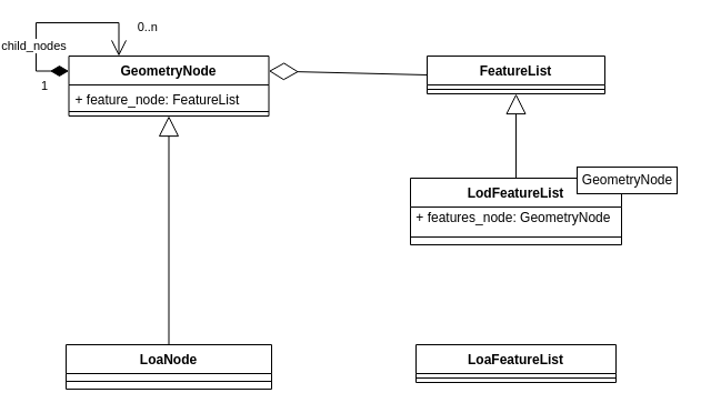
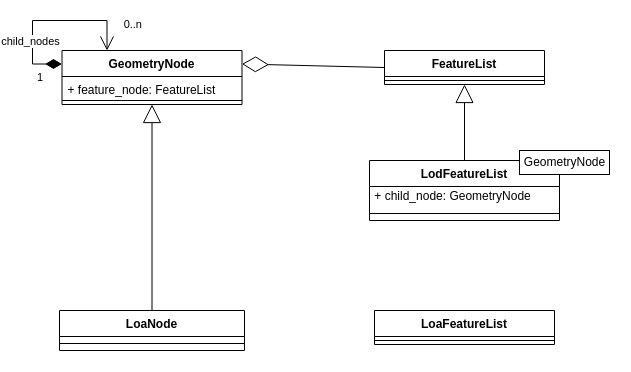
  <mxCell id="0" />
  <mxCell id="1" parent="0" />
  <mxCell id="2" value="GeometryNode" style="swimlane;fontStyle=1;align=center;verticalAlign=top;childLayout=stackLayout;horizontal=1;startSize=26;horizontalStack=0;resizeParent=1;resizeParentMax=0;resizeLast=0;collapsible=1;marginBottom=0;rounded=0;swimlaneLine=1;sketch=0;shadow=0;glass=0;noLabel=0;expand=1;" vertex="1" parent="1"><mxGeometry x="49.5" y="50" width="180" height="54" as="geometry" /></mxCell>
  <mxCell id="3" value="+ feature_node: FeatureList&#10; &#10;" style="text;strokeColor=none;fillColor=none;align=left;verticalAlign=top;spacingLeft=4;spacingRight=4;overflow=hidden;rotatable=0;points=[[0,0.5],[1,0.5]];portConstraint=eastwest;" vertex="1" parent="2"><mxGeometry y="26" width="180" height="20" as="geometry" /></mxCell>
  <mxCell id="4" value="" style="line;strokeWidth=1;fillColor=none;align=left;verticalAlign=middle;spacingTop=-1;spacingLeft=3;spacingRight=3;rotatable=0;labelPosition=right;points=[];portConstraint=eastwest;" vertex="1" parent="2"><mxGeometry y="46" width="180" height="8" as="geometry" /></mxCell>
  <mxCell id="5" value="LoaNode" style="swimlane;fontStyle=1;align=center;verticalAlign=top;childLayout=stackLayout;horizontal=1;startSize=26;horizontalStack=0;resizeParent=1;resizeParentMax=0;resizeLast=0;collapsible=1;marginBottom=0;" vertex="1" parent="1"><mxGeometry x="47" y="310" width="185" height="40" as="geometry" /></mxCell>
  <mxCell id="6" value="" style="line;strokeWidth=1;fillColor=none;align=left;verticalAlign=middle;spacingTop=-1;spacingLeft=3;spacingRight=3;rotatable=0;labelPosition=right;points=[];portConstraint=eastwest;" vertex="1" parent="5"><mxGeometry y="26" width="185" height="14" as="geometry" /></mxCell>
  <mxCell id="7" value="LoaFeatureList" style="swimlane;fontStyle=1;align=center;verticalAlign=top;childLayout=stackLayout;horizontal=1;startSize=26;horizontalStack=0;resizeParent=1;resizeParentMax=0;resizeLast=0;collapsible=1;marginBottom=0;" vertex="1" parent="1"><mxGeometry x="362" y="310" width="180" height="34" as="geometry" /></mxCell>
  <mxCell id="8" value="" style="line;strokeWidth=1;fillColor=none;align=left;verticalAlign=middle;spacingTop=-1;spacingLeft=3;spacingRight=3;rotatable=0;labelPosition=right;points=[];portConstraint=eastwest;" vertex="1" parent="7"><mxGeometry y="26" width="180" height="8" as="geometry" /></mxCell>
  <mxCell id="9" value="LodFeatureList" style="swimlane;fontStyle=1;align=center;verticalAlign=top;childLayout=stackLayout;horizontal=1;startSize=26;horizontalStack=0;resizeParent=1;resizeParentMax=0;resizeLast=0;collapsible=1;marginBottom=0;" vertex="1" parent="1"><mxGeometry x="357" y="160" width="190" height="60" as="geometry" /></mxCell>
- <mxCell id="10" value="&amp;nbsp;+ features_node: GeometryNode" style="text;html=1;align=left;verticalAlign=middle;resizable=0;points=[];autosize=1;strokeColor=none;fillColor=none;" vertex="1" parent="9"><mxGeometry y="26" width="190" height="20" as="geometry" /></mxCell>
+ <mxCell id="10" value="&amp;nbsp;+ child_node: GeometryNode" style="text;html=1;align=left;verticalAlign=middle;resizable=0;points=[];autosize=1;strokeColor=none;fillColor=none;" vertex="1" parent="9"><mxGeometry y="26" width="190" height="20" as="geometry" /></mxCell>
  <mxCell id="11" value="" style="line;strokeWidth=1;fillColor=none;align=left;verticalAlign=middle;spacingTop=-1;spacingLeft=3;spacingRight=3;rotatable=0;labelPosition=right;points=[];portConstraint=eastwest;" vertex="1" parent="9"><mxGeometry y="46" width="190" height="14" as="geometry" /></mxCell>
  <mxCell id="12" value="" style="endArrow=block;endSize=16;endFill=0;html=1;rounded=0;labelBorderColor=none;strokeWidth=1;exitX=0.5;exitY=0;exitDx=0;exitDy=0;entryX=0.5;entryY=1;entryDx=0;entryDy=0;" edge="1" parent="1" source="5" target="2"><mxGeometry width="160" relative="1" as="geometry"><mxPoint x="327" y="248" as="sourcePoint" /><mxPoint x="140" y="130" as="targetPoint" /></mxGeometry></mxCell>
  <mxCell id="13" value="" style="endArrow=block;endSize=16;endFill=0;html=1;rounded=0;labelBorderColor=none;strokeWidth=1;exitX=0.5;exitY=0;exitDx=0;exitDy=0;entryX=0.5;entryY=1;entryDx=0;entryDy=0;entryPerimeter=0;" edge="1" parent="1" source="9" target="15"><mxGeometry width="160" relative="1" as="geometry"><mxPoint x="797" y="302" as="sourcePoint" /><mxPoint x="627" y="144" as="targetPoint" /></mxGeometry></mxCell>
  <mxCell id="14" value="FeatureList" style="swimlane;fontStyle=1;align=center;verticalAlign=top;childLayout=stackLayout;horizontal=1;startSize=26;horizontalStack=0;resizeParent=1;resizeParentMax=0;resizeLast=0;collapsible=1;marginBottom=0;rounded=0;" vertex="1" parent="1"><mxGeometry x="372" y="50" width="160" height="34" as="geometry" /></mxCell>
  <mxCell id="15" value="" style="line;strokeWidth=1;fillColor=none;align=left;verticalAlign=middle;spacingTop=-1;spacingLeft=3;spacingRight=3;rotatable=0;labelPosition=right;points=[];portConstraint=eastwest;rounded=0;" vertex="1" parent="14"><mxGeometry y="26" width="160" height="8" as="geometry" /></mxCell>
  <mxCell id="16" value="" style="endArrow=open;html=1;endSize=12;startArrow=diamondThin;startSize=14;startFill=1;edgeStyle=orthogonalEdgeStyle;rounded=0;labelBorderColor=none;strokeWidth=1;exitX=0;exitY=0.25;exitDx=0;exitDy=0;entryX=0.25;entryY=0;entryDx=0;entryDy=0;" edge="1" parent="1" source="2" target="2"><mxGeometry relative="1" as="geometry"><mxPoint x="9.5" y="50" as="sourcePoint" /><mxPoint x="119.5" y="30" as="targetPoint" /><Array as="points"><mxPoint x="20" y="64" /><mxPoint x="20" y="20" /><mxPoint x="95" y="20" /></Array></mxGeometry></mxCell>
  <mxCell id="17" value="1" style="edgeLabel;resizable=0;html=1;align=left;verticalAlign=top;rounded=0;" connectable="0" vertex="1" parent="16"><mxGeometry x="-1" relative="1" as="geometry"><mxPoint x="-27" as="offset" /></mxGeometry></mxCell>
  <mxCell id="18" value="0..n" style="edgeLabel;resizable=0;html=1;align=right;verticalAlign=top;rounded=0;" connectable="0" vertex="1" parent="16"><mxGeometry x="1" relative="1" as="geometry"><mxPoint x="35" y="-40" as="offset" /></mxGeometry></mxCell>
  <mxCell id="19" value="&lt;div&gt;child_nodes&lt;/div&gt;" style="edgeLabel;html=1;align=center;verticalAlign=middle;resizable=0;points=[];" vertex="1" connectable="0" parent="16"><mxGeometry x="-0.004" relative="1" as="geometry"><mxPoint x="-18" y="20" as="offset" /></mxGeometry></mxCell>
  <mxCell id="20" value="" style="endArrow=diamondThin;endFill=0;endSize=24;html=1;rounded=0;entryX=1;entryY=0.25;entryDx=0;entryDy=0;exitX=0;exitY=0.5;exitDx=0;exitDy=0;" edge="1" parent="1" source="14" target="2"><mxGeometry width="160" relative="1" as="geometry"><mxPoint x="197" y="490" as="sourcePoint" /><mxPoint x="357" y="490" as="targetPoint" /></mxGeometry></mxCell>
  <mxCell id="21" value="GeometryNode" style="html=1;" vertex="1" parent="1"><mxGeometry x="507" y="150" width="90" height="24" as="geometry" /></mxCell>
